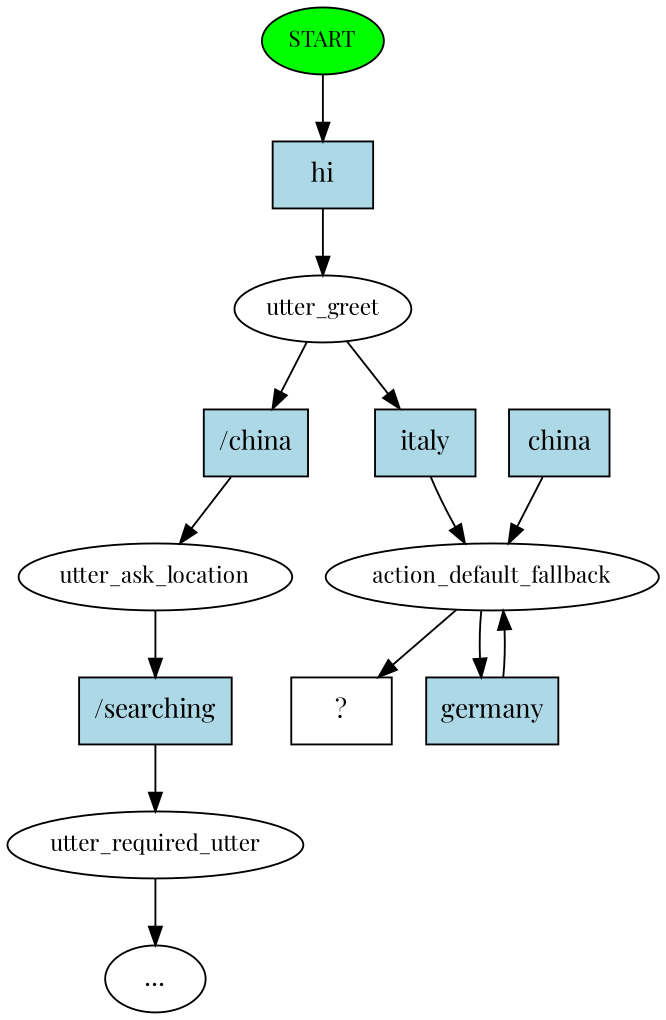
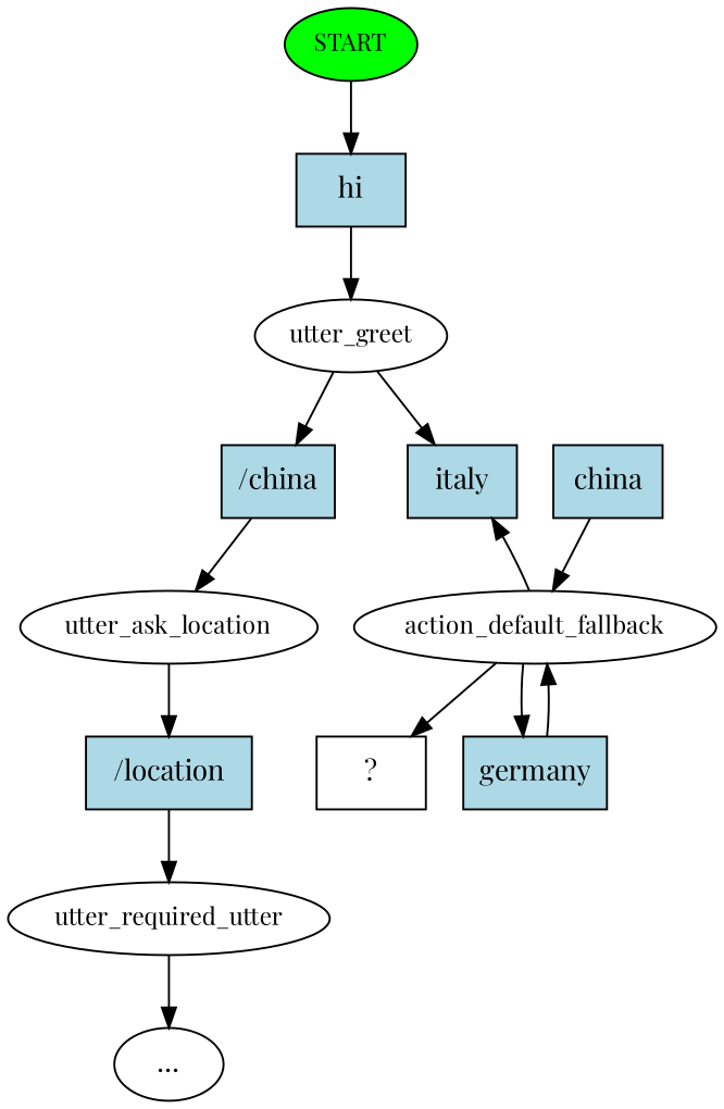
  digraph {
    fontname="Playfair Display"
    node [fontname="Playfair Display" style=filled shape=rect]
    edge [fontname="Playfair Display"]
    n1 [fillcolor=green fontsize=12 label=START shape=""]
    n2 [fillcolor=lightblue label=hi]
    n3 [fontsize=12 label=utter_greet style="" shape=""]
    n4 [fillcolor=lightblue label="/china"]
    n5 [fillcolor=lightblue label=italy]
    n6 [fontsize=12 label=utter_ask_location style="" shape=""]
    n7 [fontsize=12 label=action_default_fallback style="" shape=""]
-   n8 [fillcolor=lightblue label="/searching"]
+   n8 [fillcolor=lightblue label="/location"]
    n9 [fontsize=12 label=utter_required_utter style="" shape=""]
    n10 [label="..." style="" shape=""]
    n11 [label="  ?  " style=""]
    n12 [fillcolor=lightblue label=germany]
    n13 [fillcolor=lightblue label=china]
    n1 -> n2
    n2 -> n3
    n3 -> n4
    n3 -> n5
    n4 -> n6
-   n5 -> n7
+   n7 -> n5
    n6 -> n8
    n7 -> n11
    n7 -> n12
    n8 -> n9
    n9 -> n10
    n12 -> n7
    n13 -> n7
  }
